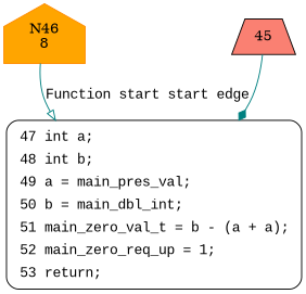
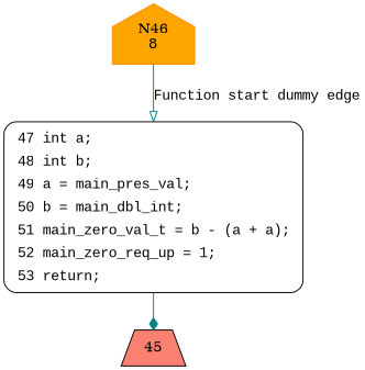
  digraph {
    node [style=filled]
    edge [color=teal]
    n1 [color=darkorange fillcolor=orange label="N46\n8" shape=house]
    n2 [fillcolor=white fontname="Courier New" label=<<table border="0" cellborder="0" cellpadding="3" bgcolor="white"><tr><td align="right">47</td><td align="left">int a;</td></tr><tr><td align="right">48</td><td align="left">int b;</td></tr><tr><td align="right">49</td><td align="left">a = main_pres_val;</td></tr><tr><td align="right">50</td><td align="left">b = main_dbl_int;</td></tr><tr><td align="right">51</td><td align="left">main_zero_val_t = b - (a + a);</td></tr><tr><td align="right">52</td><td align="left">main_zero_req_up = 1;</td></tr><tr><td align="right">53</td><td align="left">return;</td></tr></table>> penwidth=1 shape=Mrecord style="filled,bold"]
    45 [color=black fillcolor=salmon shape=trapezium]
-   n1 -> n2 [arrowhead=onormal fontname="Courier New" label="Function start start edge"]
-   45 -> n2 [arrowhead=diamond]
+   n1 -> n2 [arrowhead=onormal fontname="Courier New" label="Function start dummy edge"]
+   n2 -> 45 [arrowhead=diamond]
  }
